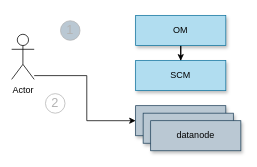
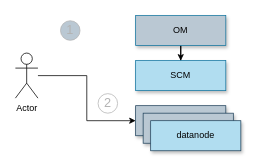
  <mxCell id="0" />
  <mxCell id="1" parent="0" />
  <mxCell id="2" style="edgeStyle=orthogonalEdgeStyle;rounded=0;orthogonalLoop=1;jettySize=auto;html=1;entryX=0.5;entryY=0;entryDx=0;entryDy=0;" edge="1" parent="1" source="3" target="4"><mxGeometry relative="1" as="geometry" /></mxCell>
- <mxCell id="3" value="OM" style="rounded=0;whiteSpace=wrap;html=1;shadow=1;fillColor=#b1ddf0;strokeColor=#10739e;" vertex="1" parent="1"><mxGeometry x="180" y="20" width="120" height="40" as="geometry" /></mxCell>
+ <mxCell id="3" value="OM" style="rounded=0;whiteSpace=wrap;html=1;shadow=1;fillColor=#bac8d3;strokeColor=#10739e;" vertex="1" parent="1"><mxGeometry x="180" y="20" width="120" height="40" as="geometry" /></mxCell>
  <mxCell id="4" value="SCM" style="rounded=0;whiteSpace=wrap;html=1;shadow=1;fillColor=#b1ddf0;strokeColor=#10739e;" vertex="1" parent="1"><mxGeometry x="180" y="80" width="120" height="40" as="geometry" /></mxCell>
  <mxCell id="5" style="edgeStyle=orthogonalEdgeStyle;rounded=0;orthogonalLoop=1;jettySize=auto;html=1;entryX=0;entryY=0.5;entryDx=0;entryDy=0;" edge="1" parent="1" source="6" target="7"><mxGeometry relative="1" as="geometry"><Array as="points"><mxPoint x="115" y="100" /><mxPoint x="115" y="160" /></Array></mxGeometry></mxCell>
- <mxCell id="6" value="Actor" style="shape=umlActor;verticalLabelPosition=bottom;verticalAlign=top;html=1;outlineConnect=0;" vertex="1" parent="1"><mxGeometry x="15" y="45" width="30" height="60" as="geometry" /></mxCell>
+ <mxCell id="6" value="Actor" style="shape=umlActor;verticalLabelPosition=bottom;verticalAlign=top;html=1;outlineConnect=0;" vertex="1" parent="1"><mxGeometry x="20" y="70" width="30" height="60" as="geometry" /></mxCell>
  <mxCell id="7" value="SCM" style="rounded=0;whiteSpace=wrap;html=1;shadow=1;fillColor=#bac8d3;strokeColor=#23445d;" vertex="1" parent="1"><mxGeometry x="180" y="140" width="120" height="40" as="geometry" /></mxCell>
  <mxCell id="8" value="SCM" style="rounded=0;whiteSpace=wrap;html=1;shadow=1;fillColor=#bac8d3;strokeColor=#23445d;" vertex="1" parent="1"><mxGeometry x="190" y="150" width="120" height="40" as="geometry" /></mxCell>
- <mxCell id="9" value="datanode" style="rounded=0;whiteSpace=wrap;html=1;shadow=1;fillColor=#bac8d3;strokeColor=#23445d;" vertex="1" parent="1"><mxGeometry x="200" y="160" width="120" height="40" as="geometry" /></mxCell>
+ <mxCell id="9" value="datanode" style="rounded=0;whiteSpace=wrap;html=1;shadow=1;fillColor=#b1ddf0;strokeColor=#23445d;" vertex="1" parent="1"><mxGeometry x="200" y="160" width="120" height="40" as="geometry" /></mxCell>
  <mxCell id="10" value="1" style="ellipse;whiteSpace=wrap;html=1;shadow=0;fontSize=17;strokeColor=#B3B3B3;fontColor=#B3B3B3;fillColor=#bac8d3;" vertex="1" parent="1"><mxGeometry x="80" y="27" width="26" height="26" as="geometry" /></mxCell>
- <mxCell id="11" value="2" style="ellipse;whiteSpace=wrap;html=1;shadow=0;fontSize=17;strokeColor=#B3B3B3;fontColor=#B3B3B3;" vertex="1" parent="1"><mxGeometry x="60" y="124" width="26" height="26" as="geometry" /></mxCell>
+ <mxCell id="11" value="2" style="ellipse;whiteSpace=wrap;html=1;shadow=0;fontSize=17;strokeColor=#B3B3B3;fontColor=#B3B3B3;" vertex="1" parent="1"><mxGeometry x="130" y="124" width="26" height="26" as="geometry" /></mxCell>
